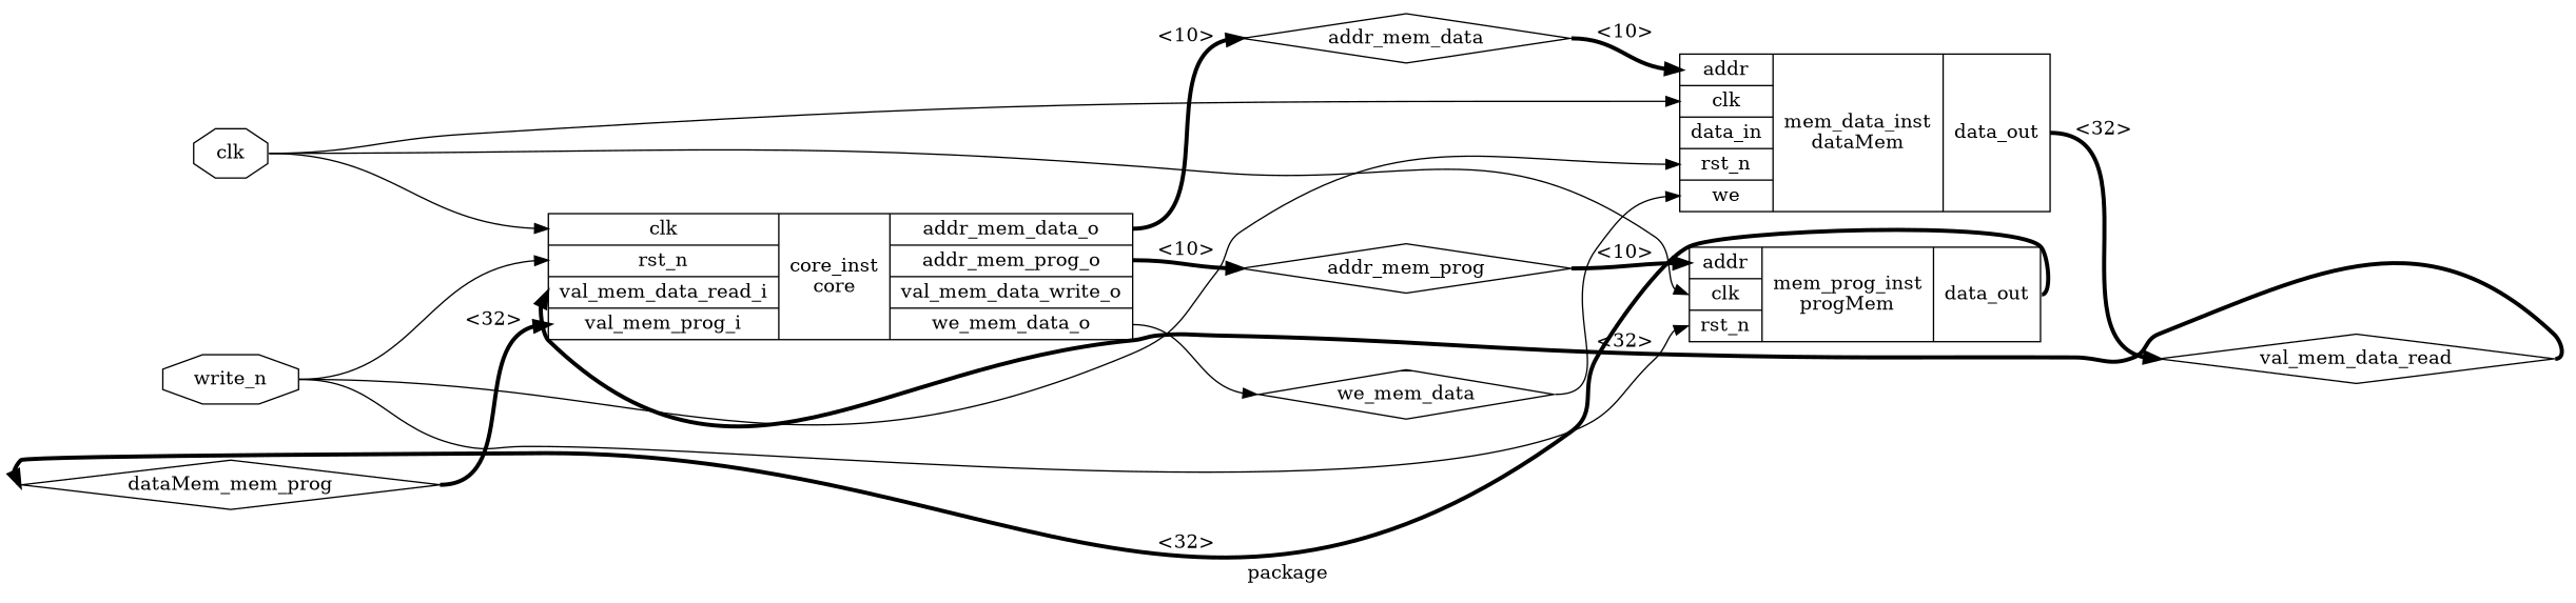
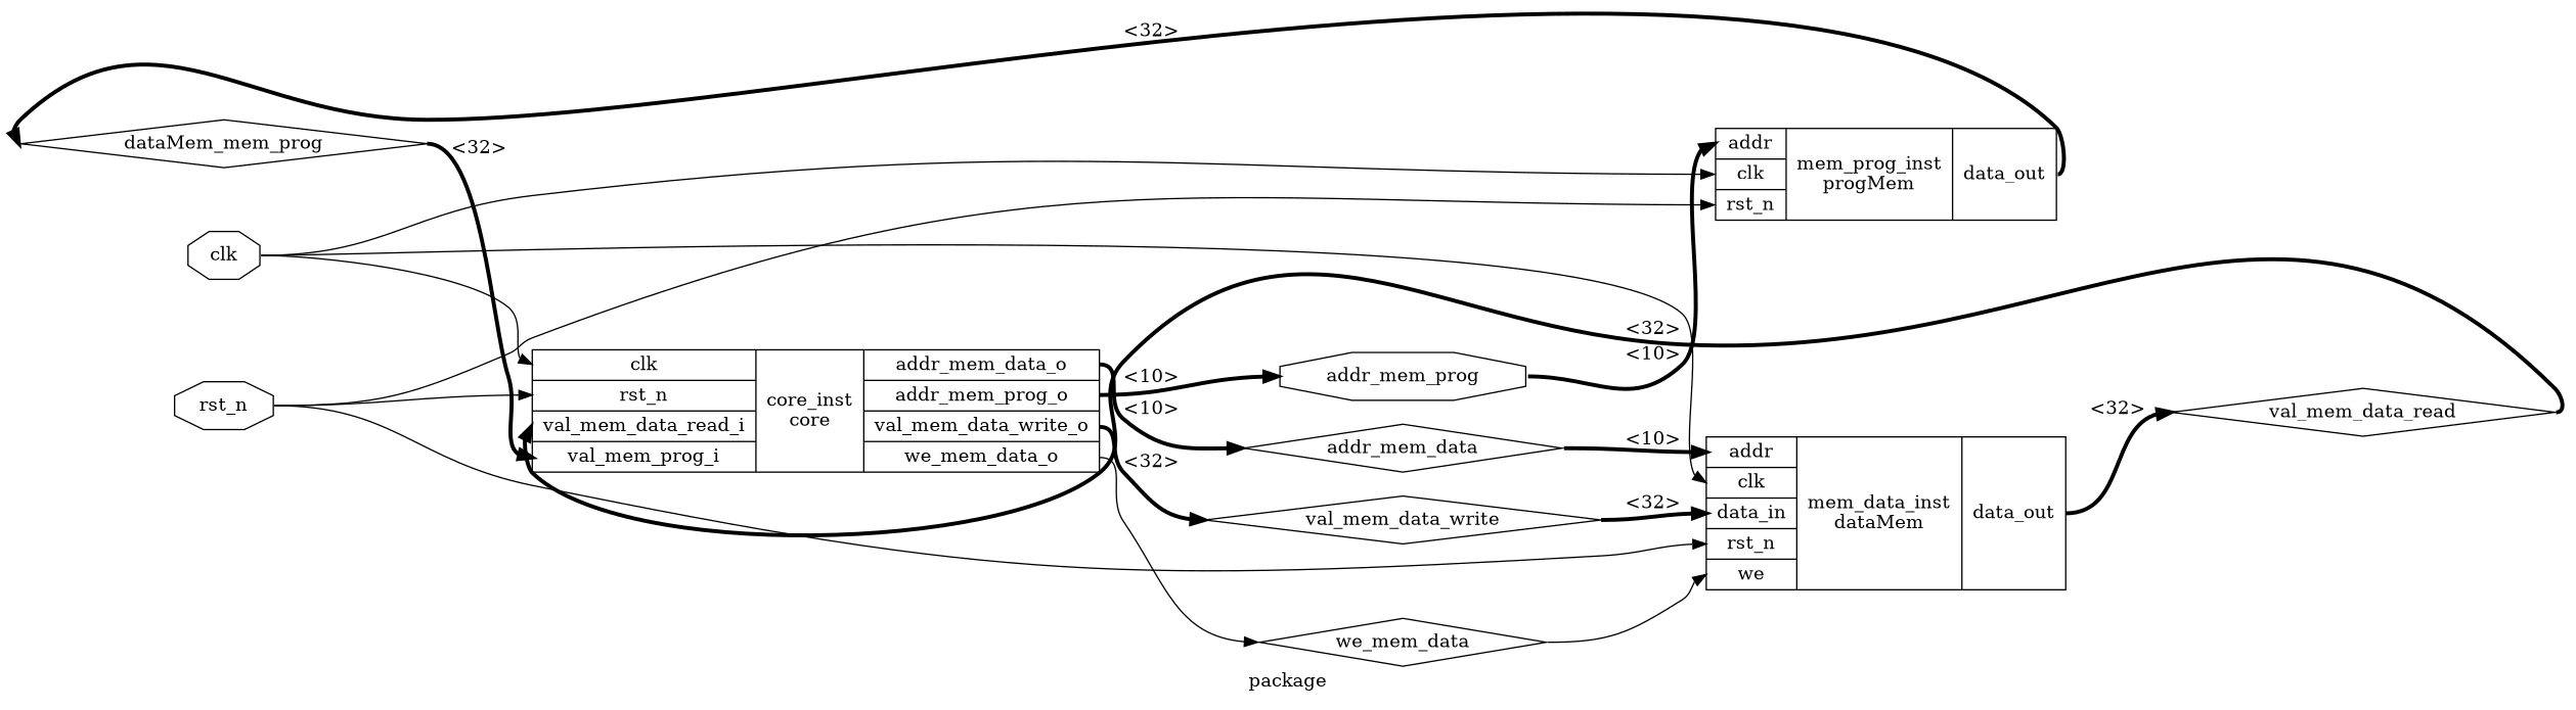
  digraph {
    label=package
    rankdir=LR
    remincross=true
    node [color=black fontcolor=black shape=diamond]
    edge [color=black headport=w style="setlinewidth(3)" tailport=e]
    n1 [label=dataMem_mem_prog]
    n2 [label="{{<p8> clk|<p7> rst_n|<p15> val_mem_data_read_i|<p16> val_mem_prog_i}|core_inst\ncore|{<p17> addr_mem_data_o|<p18> addr_mem_prog_o|<p19> val_mem_data_write_o|<p20> we_mem_data_o}}" shape=record color="" fontcolor=""]
-   n3 [label=addr_mem_prog]
+   n3 [label=addr_mem_prog shape=octagon]
+   n4 [label=val_mem_data_write]
    n5 [label=addr_mem_data]
    n6 [label=we_mem_data]
    n7 [label="{{<p9> addr|<p8> clk|<p7> rst_n}|mem_prog_inst\nprogMem|{<p10> data_out}}" shape=record color="" fontcolor=""]
    n8 [label=val_mem_data_read]
    n9 [label="{{<p9> addr|<p8> clk|<p12> data_in|<p7> rst_n|<p13> we}|mem_data_inst\ndataMem|{<p10> data_out}}" shape=record color="" fontcolor=""]
-   n10 [label=write_n shape=octagon]
+   n10 [label=rst_n shape=octagon]
    n11 [label=clk shape=octagon]
    n1 -> n2 [headport="p16:w" label="<32>"]
    n2 -> n3 [label="<10>" tailport="p18:e"]
+   n2 -> n4 [label="<32>" tailport="p19:e"]
    n2 -> n5 [label="<10>" tailport="p17:e"]
    n2 -> n6 [tailport="p20:e" style=""]
    n3 -> n7 [headport="p9:w" label="<10>"]
+   n4 -> n9 [headport="p12:w" label="<32>"]
    n5 -> n9 [headport="p9:w" label="<10>"]
    n6 -> n9 [headport="p13:w" style=""]
    n7 -> n1 [label="<32>" tailport="p10:e"]
    n8 -> n2 [headport="p15:w" label="<32>"]
    n9 -> n8 [label="<32>" tailport="p10:e"]
    n10 -> n2 [headport="p7:w" style=""]
    n10 -> n7 [headport="p7:w" style=""]
    n10 -> n9 [headport="p7:w" style=""]
    n11 -> n2 [headport="p8:w" style=""]
    n11 -> n7 [headport="p8:w" style=""]
    n11 -> n9 [headport="p8:w" style=""]
  }
